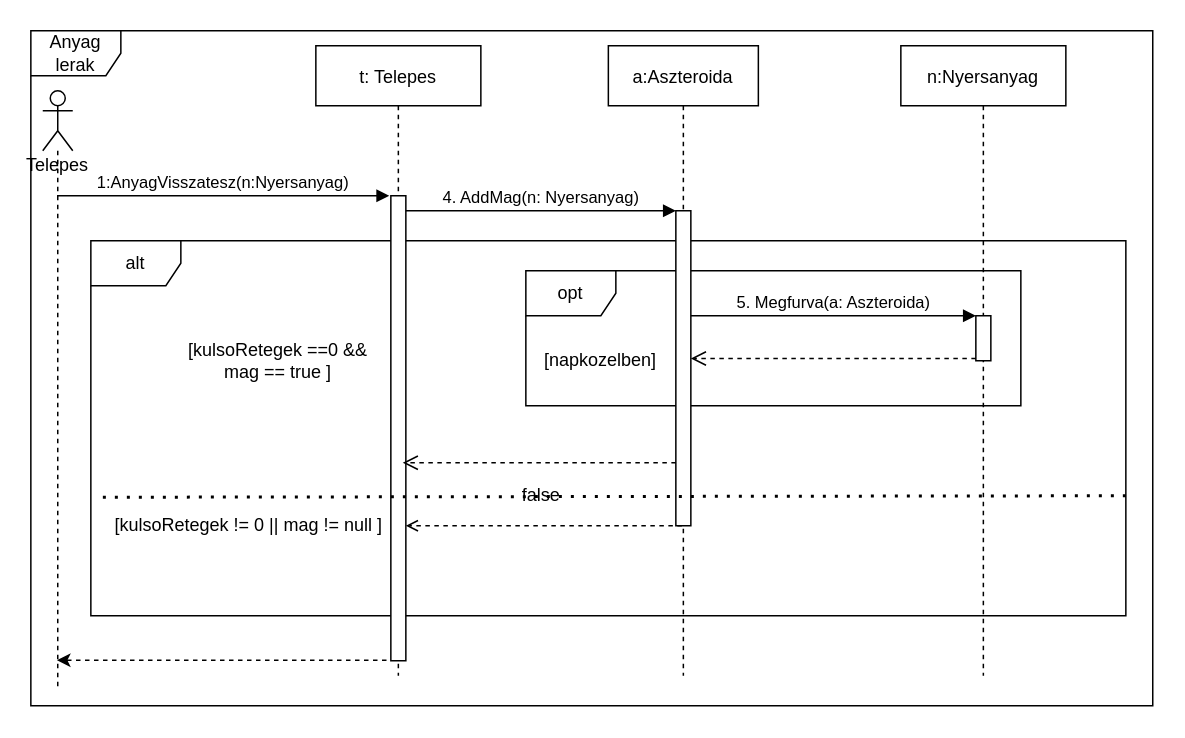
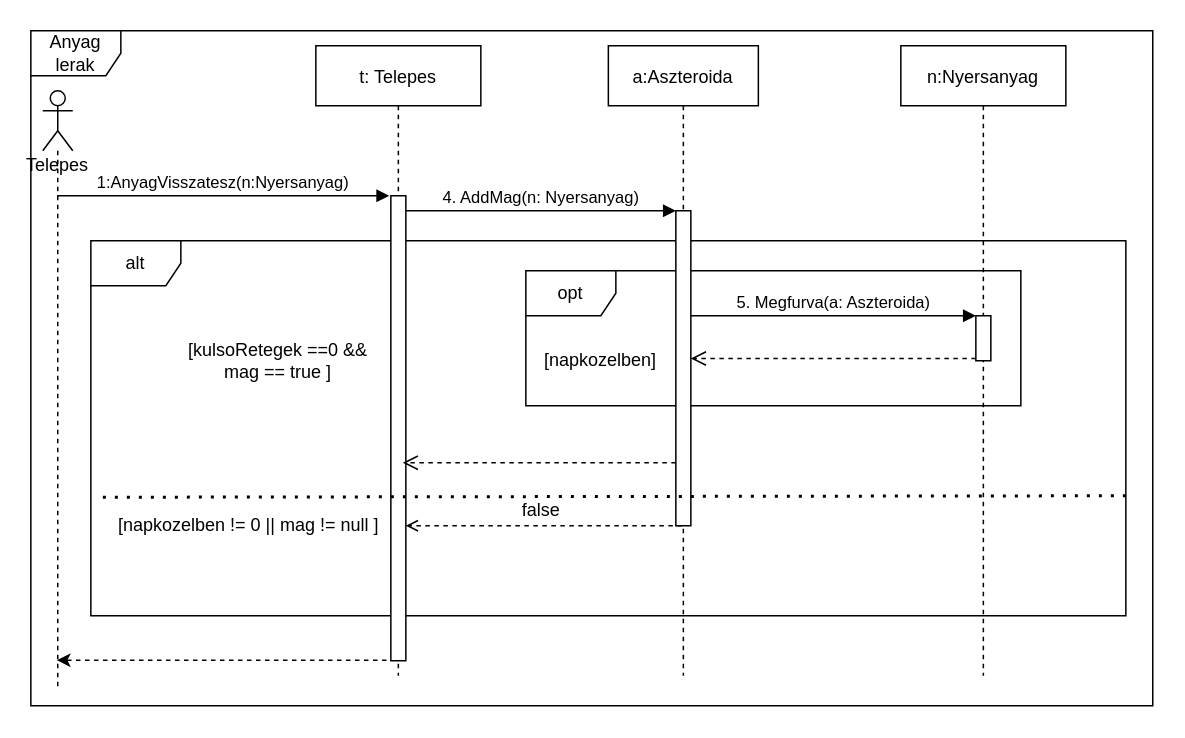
  <mxCell id="0" />
  <mxCell id="1" parent="0" />
  <mxCell id="2" value="Anyag lerak" style="shape=umlFrame;whiteSpace=wrap;html=1;" parent="1" vertex="1"><mxGeometry x="20.07" y="20" width="747.93" height="450" as="geometry" /></mxCell>
  <mxCell id="3" value="opt" style="shape=umlFrame;whiteSpace=wrap;html=1;" parent="1" vertex="1"><mxGeometry x="350.07" y="180" width="330" height="90" as="geometry" /></mxCell>
  <mxCell id="4" value="alt" style="shape=umlFrame;whiteSpace=wrap;html=1;" parent="1" vertex="1"><mxGeometry x="60.07" y="160" width="690" height="250" as="geometry" /></mxCell>
  <mxCell id="5" value="n:Nyersanyag" style="shape=umlLifeline;perimeter=lifelinePerimeter;container=1;collapsible=0;recursiveResize=0;rounded=0;shadow=0;strokeWidth=1;" parent="1" vertex="1"><mxGeometry x="600.07" y="30" width="110" height="420" as="geometry" /></mxCell>
  <mxCell id="6" value="t: Telepes" style="shape=umlLifeline;perimeter=lifelinePerimeter;container=1;collapsible=0;recursiveResize=0;rounded=0;shadow=0;strokeWidth=1;" parent="1" vertex="1"><mxGeometry x="210.07" y="30" width="110" height="420" as="geometry" /></mxCell>
  <mxCell id="7" value="" style="points=[];perimeter=orthogonalPerimeter;rounded=0;shadow=0;strokeWidth=1;" parent="6" vertex="1"><mxGeometry x="50" y="100" width="10" height="310" as="geometry" /></mxCell>
  <mxCell id="8" value="a:Aszteroida" style="shape=umlLifeline;perimeter=lifelinePerimeter;container=1;collapsible=0;recursiveResize=0;rounded=0;shadow=0;strokeWidth=1;" parent="1" vertex="1"><mxGeometry x="405.07" y="30" width="100" height="420" as="geometry" /></mxCell>
  <mxCell id="9" value="" style="html=1;points=[];perimeter=orthogonalPerimeter;" parent="8" vertex="1"><mxGeometry x="45" y="110" width="10" height="210" as="geometry" /></mxCell>
  <mxCell id="10" value="" style="endArrow=classic;html=1;dashed=1;strokeColor=#000000;exitX=-0.29;exitY=0.999;exitDx=0;exitDy=0;exitPerimeter=0;" parent="1" source="7" edge="1" target="22"><mxGeometry width="50" height="50" relative="1" as="geometry"><mxPoint x="278" y="500" as="sourcePoint" /><mxPoint x="48" y="440" as="targetPoint" /></mxGeometry></mxCell>
  <mxCell id="11" value="[kulsoRetegek ==0 &amp;amp;&amp;amp; mag == true ]" style="text;html=1;strokeColor=none;fillColor=none;align=center;verticalAlign=middle;whiteSpace=wrap;rounded=0;" parent="1" vertex="1"><mxGeometry x="120.07" y="220" width="130" height="40" as="geometry" /></mxCell>
  <mxCell id="12" value="4. AddMag(n: Nyersanyag)" style="html=1;verticalAlign=bottom;endArrow=block;entryX=0;entryY=0;" parent="1" source="7" target="9" edge="1"><mxGeometry relative="1" as="geometry"><mxPoint x="265.07" y="360" as="sourcePoint" /></mxGeometry></mxCell>
  <mxCell id="13" value="" style="html=1;verticalAlign=bottom;endArrow=open;dashed=1;endSize=8;" parent="1" source="9" edge="1"><mxGeometry relative="1" as="geometry"><mxPoint x="268" y="308" as="targetPoint" /></mxGeometry></mxCell>
  <mxCell id="14" value="[napkozelben]" style="text;html=1;strokeColor=none;fillColor=none;align=center;verticalAlign=middle;whiteSpace=wrap;rounded=0;" parent="1" vertex="1"><mxGeometry x="380.07" y="230" width="40" height="20" as="geometry" /></mxCell>
  <mxCell id="15" value="" style="html=1;points=[];perimeter=orthogonalPerimeter;" parent="1" vertex="1"><mxGeometry x="650.07" y="210" width="10" height="30" as="geometry" /></mxCell>
  <mxCell id="16" value="5. Megfurva(a: Aszteroida)" style="html=1;verticalAlign=bottom;endArrow=block;entryX=0;entryY=0;" parent="1" target="15" edge="1"><mxGeometry relative="1" as="geometry"><mxPoint x="460.07" y="210" as="sourcePoint" /></mxGeometry></mxCell>
  <mxCell id="17" value="" style="html=1;verticalAlign=bottom;endArrow=open;dashed=1;endSize=8;exitX=0;exitY=0.95;" parent="1" source="15" edge="1"><mxGeometry relative="1" as="geometry"><mxPoint x="460.07" y="238.5" as="targetPoint" /></mxGeometry></mxCell>
  <mxCell id="18" value="" style="endArrow=open;html=1;dashed=1;exitX=0.4;exitY=1;exitDx=0;exitDy=0;exitPerimeter=0;endFill=0;" parent="1" source="9" target="7" edge="1"><mxGeometry width="50" height="50" relative="1" as="geometry"><mxPoint x="440.07" y="420" as="sourcePoint" /><mxPoint x="490.07" y="370" as="targetPoint" /></mxGeometry></mxCell>
- <mxCell id="19" value="&lt;span&gt;[kulsoRetegek != 0 || mag != null ]&lt;/span&gt;" style="text;html=1;align=center;verticalAlign=middle;resizable=0;points=[];autosize=1;" parent="1" vertex="1"><mxGeometry x="70.07" y="340" width="190" height="20" as="geometry" /></mxCell>
- <mxCell id="20" value="false" style="text;html=1;align=center;verticalAlign=middle;resizable=0;points=[];autosize=1;" parent="1" vertex="1"><mxGeometry x="340.07" y="320" width="40" height="20" as="geometry" /></mxCell>
+ <mxCell id="19" value="&lt;span&gt;[napkozelben != 0 || mag != null ]&lt;/span&gt;" style="text;html=1;align=center;verticalAlign=middle;resizable=0;points=[];autosize=1;" parent="1" vertex="1"><mxGeometry x="70.07" y="340" width="190" height="20" as="geometry" /></mxCell>
+ <mxCell id="20" value="false" style="text;html=1;align=center;verticalAlign=middle;resizable=0;points=[];autosize=1;" parent="1" vertex="1"><mxGeometry x="340.07" y="330" width="40" height="20" as="geometry" /></mxCell>
  <mxCell id="21" value="" style="endArrow=none;dashed=1;html=1;dashPattern=1 3;strokeWidth=2;" parent="1" edge="1"><mxGeometry width="50" height="50" relative="1" as="geometry"><mxPoint x="750.07" y="330" as="sourcePoint" /><mxPoint x="68" y="331" as="targetPoint" /><Array as="points" /></mxGeometry></mxCell>
  <mxCell id="22" value="Telepes" style="shape=umlLifeline;participant=umlActor;perimeter=lifelinePerimeter;whiteSpace=wrap;html=1;container=1;collapsible=0;recursiveResize=0;verticalAlign=top;spacingTop=36;outlineConnect=0;" vertex="1" parent="1"><mxGeometry x="28" y="60" width="20" height="400" as="geometry" /></mxCell>
  <mxCell id="23" value="1:AnyagVisszatesz(n:Nyersanyag)" style="verticalAlign=bottom;startArrow=none;endArrow=block;startSize=8;shadow=0;strokeWidth=1;startFill=0;" parent="1" edge="1" source="22"><mxGeometry relative="1" as="geometry"><mxPoint x="130.07" y="100" as="sourcePoint" /><mxPoint x="259" y="130" as="targetPoint" /></mxGeometry></mxCell>
